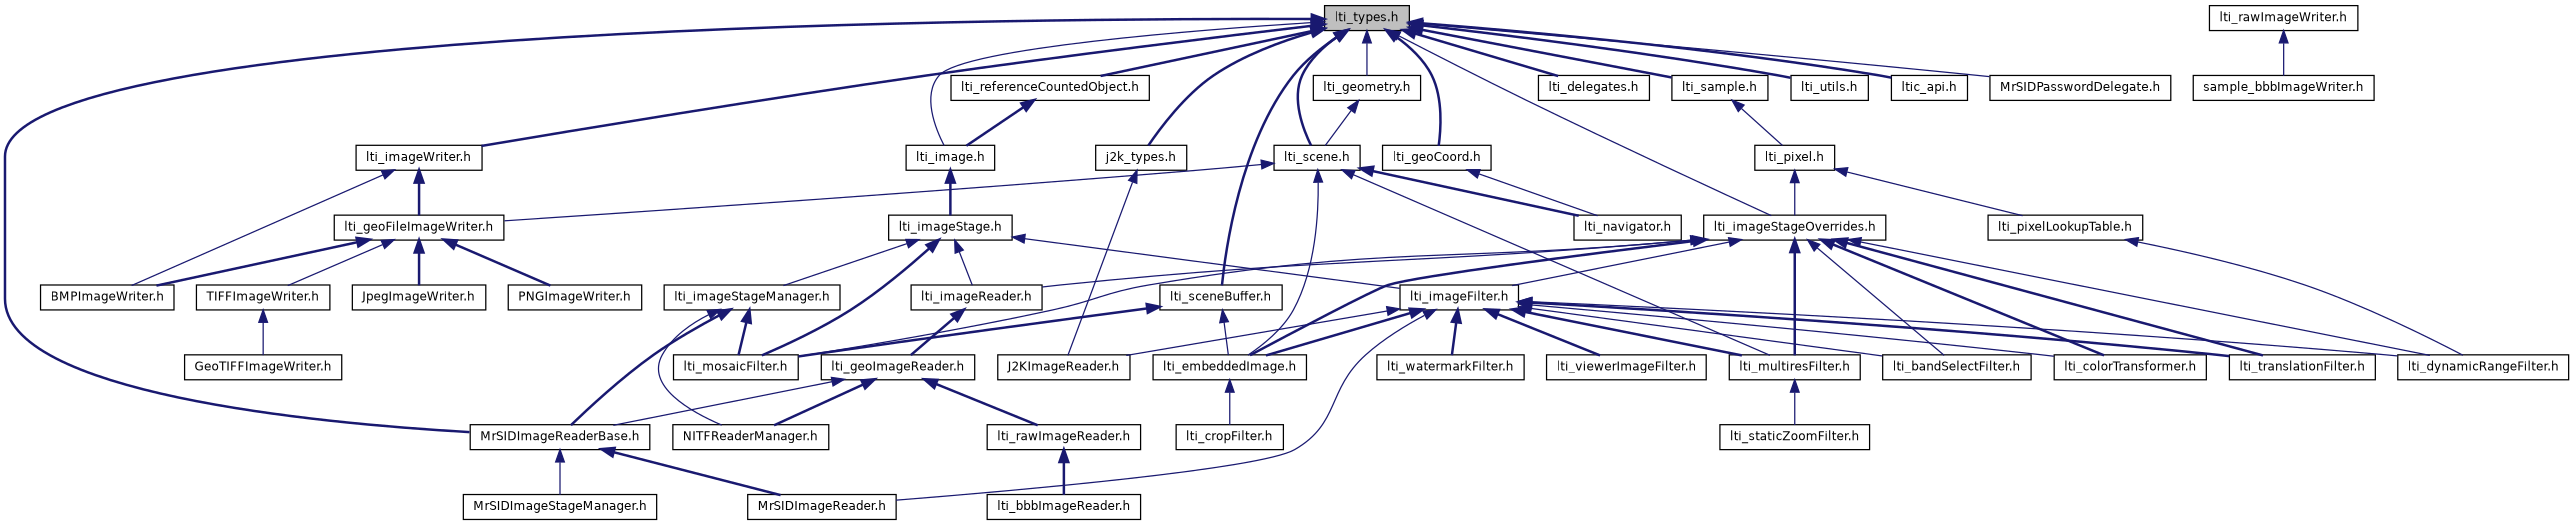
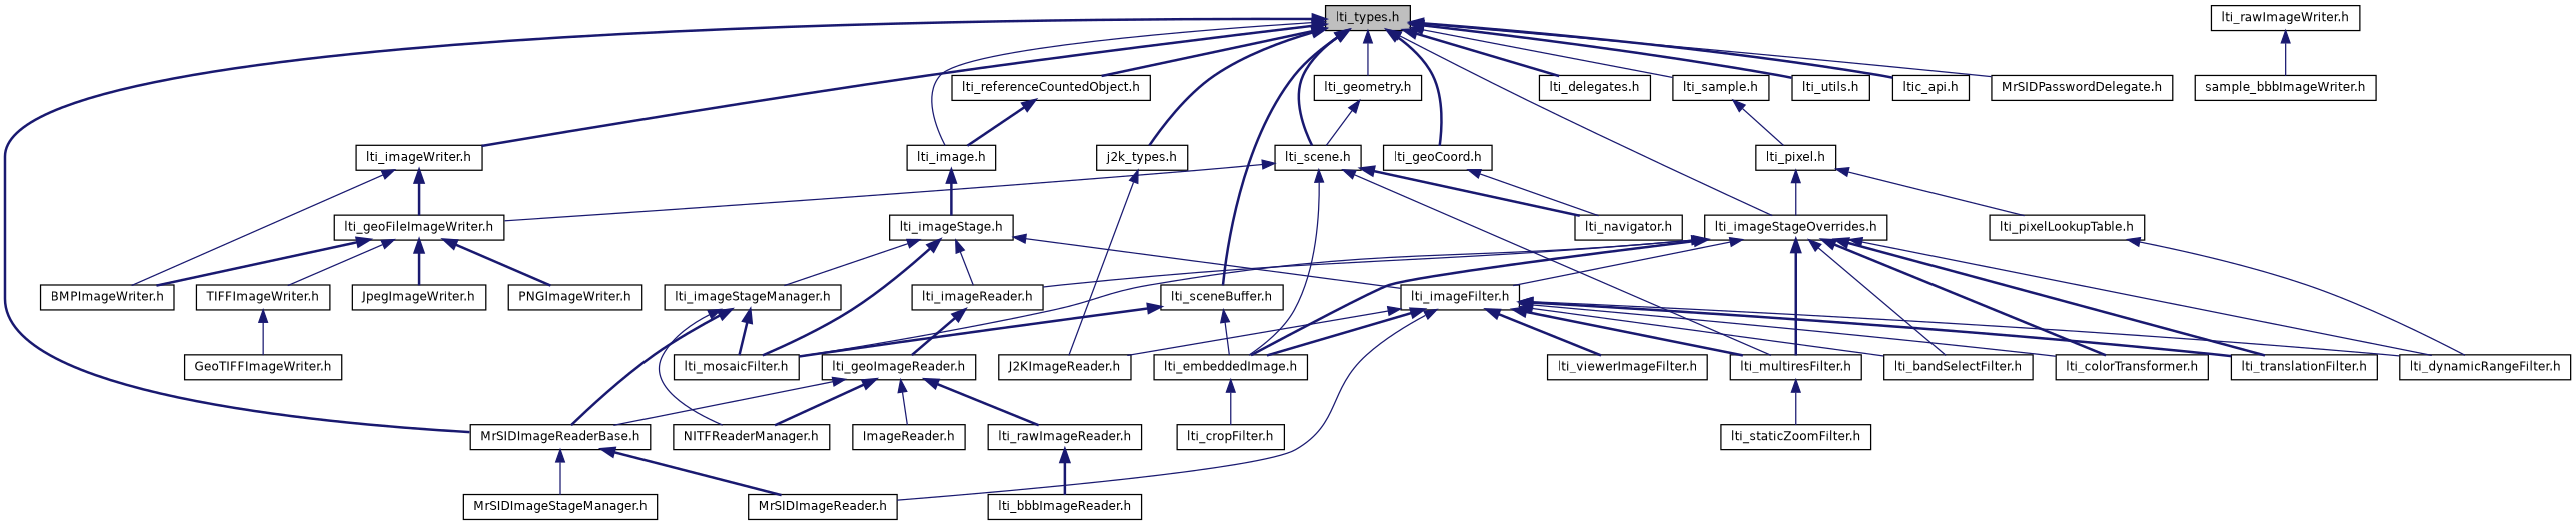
  digraph {
    node [color=black fontname=Helvetica fontsize=10 shape=record]
    edge [color=midnightblue dir=back fontname=Helvetica fontsize=10 labelfontname=Helvetica labelfontsize=10 style=solid]
    n1 [fillcolor=grey75 fontcolor=black height=0.2 label="lti_types.h" style=filled width=0.4]
    n2 [height=0.2 label="lti_imageWriter.h" width=0.4]
    n3 [height=0.2 label="lti_scene.h" width=0.4]
    n4 [height=0.2 label="lti_geometry.h" width=0.4]
    n5 [height=0.2 label="j2k_types.h" width=0.4]
    n6 [height=0.2 label="lti_image.h" width=0.4]
    n7 [height=0.2 label="MrSIDImageReaderBase.h" width=0.4]
    n8 [height=0.2 label="lti_referenceCountedObject.h" width=0.4]
    n9 [height=0.2 label="lti_imageStageOverrides.h" width=0.4]
    n10 [height=0.2 label="lti_sample.h" width=0.4]
    n11 [height=0.2 label="lti_sceneBuffer.h" width=0.4]
    n12 [height=0.2 label="lti_delegates.h" width=0.4]
    n13 [height=0.2 label="lti_geoCoord.h" width=0.4]
    n14 [height=0.2 label="lti_utils.h" width=0.4]
    n15 [height=0.2 label="ltic_api.h" width=0.4]
    n16 [height=0.2 label="MrSIDPasswordDelegate.h" width=0.4]
    n17 [height=0.2 label="lti_geoFileImageWriter.h" width=0.4]
    n18 [height=0.2 label="BMPImageWriter.h" width=0.4]
    n19 [height=0.2 label="lti_embeddedImage.h" width=0.4]
    n20 [height=0.2 label="lti_multiresFilter.h" width=0.4]
    n21 [height=0.2 label="lti_navigator.h" width=0.4]
    n22 [height=0.2 label="J2KImageReader.h" width=0.4]
    n23 [height=0.2 label="lti_imageStage.h" width=0.4]
    n24 [height=0.2 label="MrSIDImageReader.h" width=0.4]
    n25 [height=0.2 label="MrSIDImageStageManager.h" width=0.4]
    n26 [height=0.2 label="lti_imageFilter.h" width=0.4]
    n27 [height=0.2 label="lti_imageReader.h" width=0.4]
    n28 [height=0.2 label="lti_mosaicFilter.h" width=0.4]
    n29 [height=0.2 label="lti_bandSelectFilter.h" width=0.4]
    n30 [height=0.2 label="lti_colorTransformer.h" width=0.4]
    n31 [height=0.2 label="lti_dynamicRangeFilter.h" width=0.4]
    n32 [height=0.2 label="lti_translationFilter.h" width=0.4]
    n33 [height=0.2 label="lti_pixel.h" width=0.4]
    n34 [height=0.2 label="TIFFImageWriter.h" width=0.4]
    n35 [height=0.2 label="JpegImageWriter.h" width=0.4]
    n36 [height=0.2 label="PNGImageWriter.h" width=0.4]
    n37 [height=0.2 label="GeoTIFFImageWriter.h" width=0.4]
    n38 [height=0.2 label="lti_rawImageWriter.h" width=0.4]
    n39 [height=0.2 label="sample_bbbImageWriter.h" width=0.4]
    n40 [height=0.2 label="lti_cropFilter.h" width=0.4]
    n41 [height=0.2 label="lti_staticZoomFilter.h" width=0.4]
    n42 [height=0.2 label="lti_imageStageManager.h" width=0.4]
    n43 [height=0.2 label="lti_viewerImageFilter.h" width=0.4]
-   n44 [height=0.2 label="lti_watermarkFilter.h" width=0.4]
    n45 [height=0.2 label="lti_geoImageReader.h" width=0.4]
    n46 [height=0.2 label="NITFReaderManager.h" width=0.4]
    n47 [height=0.2 label="lti_rawImageReader.h" width=0.4]
+   n48 [height=0.2 label="ImageReader.h" width=0.4]
    n49 [height=0.2 label="lti_bbbImageReader.h" width=0.4]
    n50 [height=0.2 label="lti_pixelLookupTable.h" width=0.4]
    n1 -> n2 [style=bold]
    n1 -> n3 [style=bold]
    n1 -> n4
    n1 -> n5 [style=bold]
    n1 -> n6
    n1 -> n7 [style=bold]
    n1 -> n8 [style=bold]
    n1 -> n9
-   n1 -> n10 [style=bold]
+   n1 -> n10
    n1 -> n11 [style=bold]
    n1 -> n12 [style=bold]
    n1 -> n13 [style=bold]
    n1 -> n14 [style=bold]
    n1 -> n15 [style=bold]
    n1 -> n16
    n2 -> n17 [style=bold]
    n2 -> n18
    n3 -> n17
    n3 -> n19
    n3 -> n20
    n3 -> n21 [style=bold]
    n4 -> n3
    n5 -> n22
    n6 -> n23 [style=bold]
    n7 -> n24 [style=bold]
    n7 -> n25
    n8 -> n6 [style=bold]
    n9 -> n19 [style=bold]
    n9 -> n20 [style=bold]
    n9 -> n26
    n9 -> n27
    n9 -> n28
    n9 -> n29
    n9 -> n30 [style=bold]
    n9 -> n31
    n9 -> n32 [style=bold]
    n10 -> n33
    n11 -> n19
    n11 -> n28 [style=bold]
    n13 -> n21
    n17 -> n18 [style=bold]
    n17 -> n34
    n17 -> n35 [style=bold]
    n17 -> n36 [style=bold]
    n19 -> n40
    n20 -> n41
    n23 -> n26
    n23 -> n27
    n23 -> n28 [style=bold]
    n23 -> n42
    n26 -> n19 [style=bold]
    n26 -> n20 [style=bold]
    n26 -> n22
    n26 -> n24
    n26 -> n29
    n26 -> n30
    n26 -> n31
    n26 -> n32 [style=bold]
    n26 -> n43 [style=bold]
-   n26 -> n44 [style=bold]
    n27 -> n45 [style=bold]
    n33 -> n9
    n33 -> n50
    n34 -> n37
    n38 -> n39
    n42 -> n7 [style=bold]
    n42 -> n28 [style=bold]
    n42 -> n46
    n45 -> n7
    n45 -> n46 [style=bold]
    n45 -> n47 [style=bold]
+   n45 -> n48
    n47 -> n49 [style=bold]
    n50 -> n31
  }
